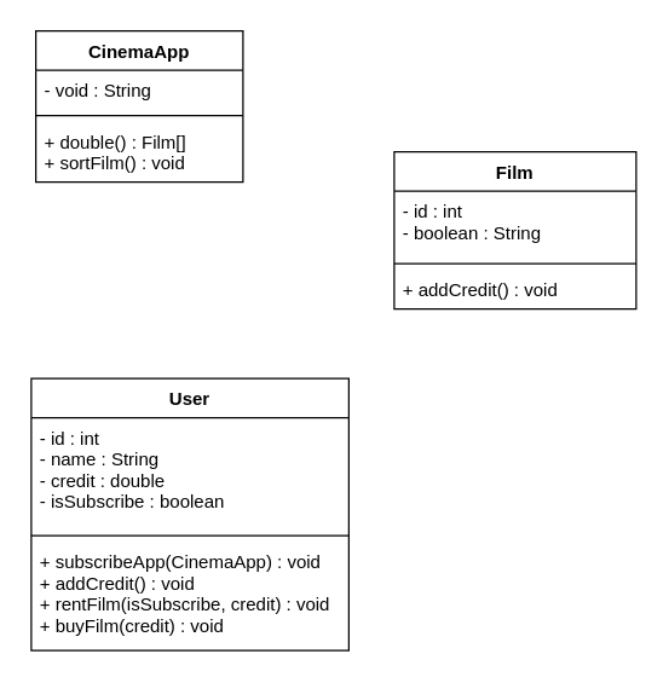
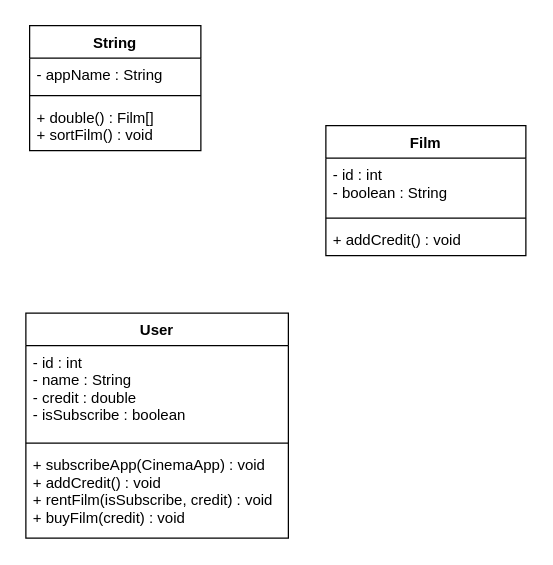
  <mxCell id="0" />
  <mxCell id="1" parent="0" />
- <mxCell id="2" value="CinemaApp" style="swimlane;fontStyle=1;align=center;verticalAlign=top;childLayout=stackLayout;horizontal=1;startSize=26;horizontalStack=0;resizeParent=1;resizeParentMax=0;resizeLast=0;collapsible=1;marginBottom=0;" vertex="1" parent="1"><mxGeometry x="23" y="20" width="137" height="100" as="geometry" /></mxCell>
- <mxCell id="3" value="- void : String" style="text;strokeColor=none;fillColor=none;align=left;verticalAlign=top;spacingLeft=4;spacingRight=4;overflow=hidden;rotatable=0;points=[[0,0.5],[1,0.5]];portConstraint=eastwest;" vertex="1" parent="2"><mxGeometry y="26" width="137" height="26" as="geometry" /></mxCell>
+ <mxCell id="2" value="String" style="swimlane;fontStyle=1;align=center;verticalAlign=top;childLayout=stackLayout;horizontal=1;startSize=26;horizontalStack=0;resizeParent=1;resizeParentMax=0;resizeLast=0;collapsible=1;marginBottom=0;" vertex="1" parent="1"><mxGeometry x="23" y="20" width="137" height="100" as="geometry" /></mxCell>
+ <mxCell id="3" value="- appName : String" style="text;strokeColor=none;fillColor=none;align=left;verticalAlign=top;spacingLeft=4;spacingRight=4;overflow=hidden;rotatable=0;points=[[0,0.5],[1,0.5]];portConstraint=eastwest;" vertex="1" parent="2"><mxGeometry y="26" width="137" height="26" as="geometry" /></mxCell>
  <mxCell id="4" value="" style="line;strokeWidth=1;fillColor=none;align=left;verticalAlign=middle;spacingTop=-1;spacingLeft=3;spacingRight=3;rotatable=0;labelPosition=right;points=[];portConstraint=eastwest;" vertex="1" parent="2"><mxGeometry y="52" width="137" height="8" as="geometry" /></mxCell>
  <mxCell id="5" value="+ double() : Film[]&#10;+ sortFilm() : void" style="text;strokeColor=none;fillColor=none;align=left;verticalAlign=top;spacingLeft=4;spacingRight=4;overflow=hidden;rotatable=0;points=[[0,0.5],[1,0.5]];portConstraint=eastwest;" vertex="1" parent="2"><mxGeometry y="60" width="137" height="40" as="geometry" /></mxCell>
  <mxCell id="6" value="User" style="swimlane;fontStyle=1;align=center;verticalAlign=top;childLayout=stackLayout;horizontal=1;startSize=26;horizontalStack=0;resizeParent=1;resizeParentMax=0;resizeLast=0;collapsible=1;marginBottom=0;" vertex="1" parent="1"><mxGeometry x="20" y="250" width="210" height="180" as="geometry" /></mxCell>
  <mxCell id="7" value="- id : int&#10;- name : String&#10;- credit : double&#10;- isSubscribe : boolean" style="text;strokeColor=none;fillColor=none;align=left;verticalAlign=top;spacingLeft=4;spacingRight=4;overflow=hidden;rotatable=0;points=[[0,0.5],[1,0.5]];portConstraint=eastwest;" vertex="1" parent="6"><mxGeometry y="26" width="210" height="74" as="geometry" /></mxCell>
  <mxCell id="8" value="" style="line;strokeWidth=1;fillColor=none;align=left;verticalAlign=middle;spacingTop=-1;spacingLeft=3;spacingRight=3;rotatable=0;labelPosition=right;points=[];portConstraint=eastwest;" vertex="1" parent="6"><mxGeometry y="100" width="210" height="8" as="geometry" /></mxCell>
  <mxCell id="9" value="+ subscribeApp(CinemaApp) : void&#10;+ addCredit() : void&#10;+ rentFilm(isSubscribe, credit) : void&#10;+ buyFilm(credit) : void" style="text;strokeColor=none;fillColor=none;align=left;verticalAlign=top;spacingLeft=4;spacingRight=4;overflow=hidden;rotatable=0;points=[[0,0.5],[1,0.5]];portConstraint=eastwest;" vertex="1" parent="6"><mxGeometry y="108" width="210" height="72" as="geometry" /></mxCell>
  <mxCell id="10" value="Film" style="swimlane;fontStyle=1;align=center;verticalAlign=top;childLayout=stackLayout;horizontal=1;startSize=26;horizontalStack=0;resizeParent=1;resizeParentMax=0;resizeLast=0;collapsible=1;marginBottom=0;" vertex="1" parent="1"><mxGeometry x="260" y="100" width="160" height="104" as="geometry" /></mxCell>
  <mxCell id="11" value="- id : int&#10;- boolean : String" style="text;strokeColor=none;fillColor=none;align=left;verticalAlign=top;spacingLeft=4;spacingRight=4;overflow=hidden;rotatable=0;points=[[0,0.5],[1,0.5]];portConstraint=eastwest;" vertex="1" parent="10"><mxGeometry y="26" width="160" height="44" as="geometry" /></mxCell>
  <mxCell id="12" value="" style="line;strokeWidth=1;fillColor=none;align=left;verticalAlign=middle;spacingTop=-1;spacingLeft=3;spacingRight=3;rotatable=0;labelPosition=right;points=[];portConstraint=eastwest;" vertex="1" parent="10"><mxGeometry y="70" width="160" height="8" as="geometry" /></mxCell>
  <mxCell id="13" value="+ addCredit() : void" style="text;strokeColor=none;fillColor=none;align=left;verticalAlign=top;spacingLeft=4;spacingRight=4;overflow=hidden;rotatable=0;points=[[0,0.5],[1,0.5]];portConstraint=eastwest;" vertex="1" parent="10"><mxGeometry y="78" width="160" height="26" as="geometry" /></mxCell>
